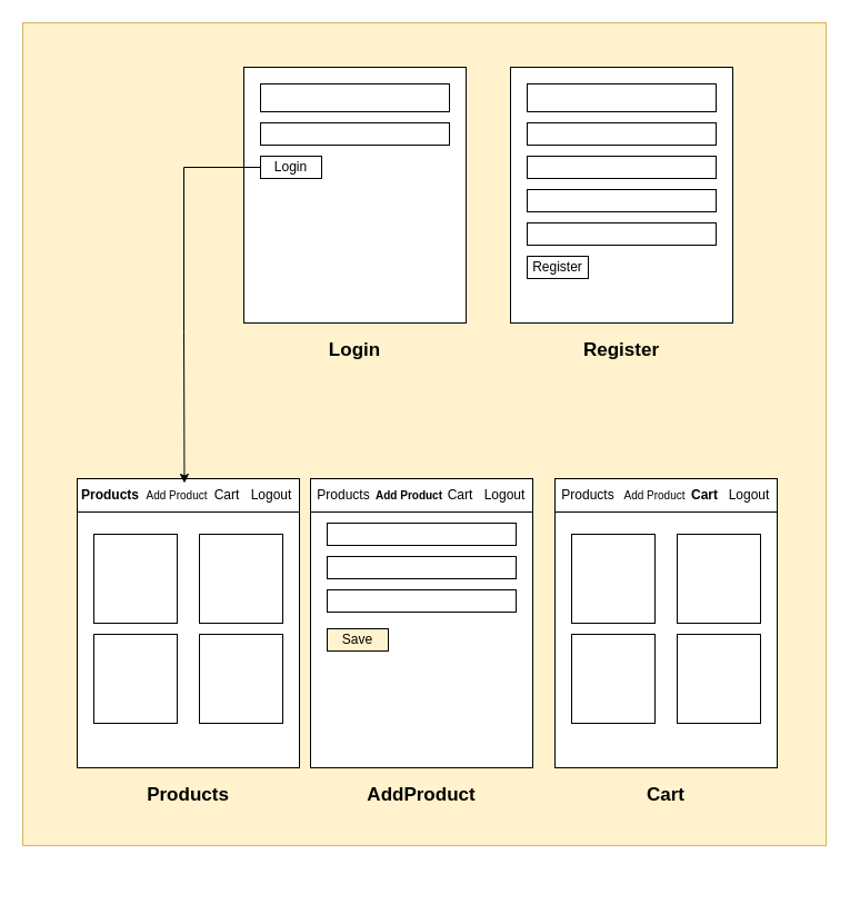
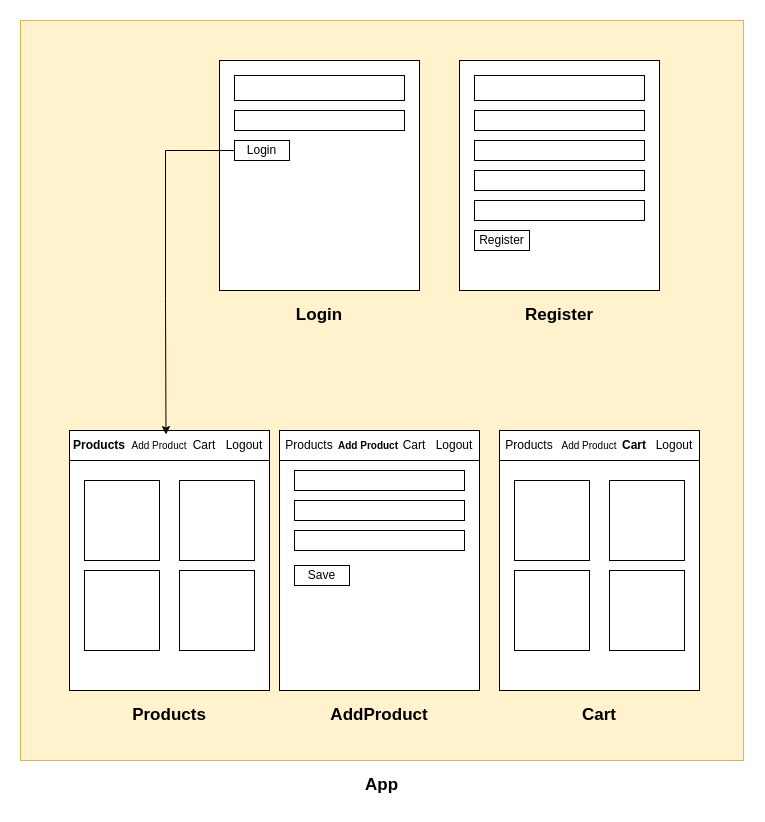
  <mxCell id="0" />
  <mxCell id="1" parent="0" />
  <mxCell id="2" value="" style="rounded=0;whiteSpace=wrap;html=1;fillColor=#fff2cc;strokeColor=#d6b656;" vertex="1" parent="1"><mxGeometry x="20" y="20" width="723" height="740" as="geometry" /></mxCell>
  <mxCell id="3" value="" style="rounded=0;whiteSpace=wrap;html=1;" parent="1" vertex="1"><mxGeometry x="219" y="60" width="200" height="230" as="geometry" /></mxCell>
  <mxCell id="4" value="" style="rounded=0;whiteSpace=wrap;html=1;" parent="1" vertex="1"><mxGeometry x="459" y="60" width="200" height="230" as="geometry" /></mxCell>
  <mxCell id="5" value="" style="rounded=0;whiteSpace=wrap;html=1;" parent="1" vertex="1"><mxGeometry x="234" y="75" width="170" height="25" as="geometry" /></mxCell>
  <mxCell id="6" value="" style="rounded=0;whiteSpace=wrap;html=1;" parent="1" vertex="1"><mxGeometry x="234" y="110" width="170" height="20" as="geometry" /></mxCell>
  <mxCell id="7" value="Login" style="rounded=0;whiteSpace=wrap;html=1;" parent="1" vertex="1"><mxGeometry x="234" y="140" width="55" height="20" as="geometry" /></mxCell>
  <mxCell id="8" value="Login" style="text;html=1;align=center;verticalAlign=middle;whiteSpace=wrap;rounded=0;fontStyle=1;fontSize=17;" parent="1" vertex="1"><mxGeometry x="219" y="300" width="200" height="30" as="geometry" /></mxCell>
  <mxCell id="9" value="Register" style="text;html=1;align=center;verticalAlign=middle;whiteSpace=wrap;rounded=0;fontStyle=1;fontSize=17;" parent="1" vertex="1"><mxGeometry x="459" y="300" width="200" height="30" as="geometry" /></mxCell>
  <mxCell id="10" value="" style="rounded=0;whiteSpace=wrap;html=1;" vertex="1" parent="1"><mxGeometry x="474" y="75" width="170" height="25" as="geometry" /></mxCell>
  <mxCell id="11" value="" style="rounded=0;whiteSpace=wrap;html=1;" vertex="1" parent="1"><mxGeometry x="474" y="110" width="170" height="20" as="geometry" /></mxCell>
  <mxCell id="12" value="Register" style="rounded=0;whiteSpace=wrap;html=1;" vertex="1" parent="1"><mxGeometry x="474" y="230" width="55" height="20" as="geometry" /></mxCell>
  <mxCell id="13" value="" style="rounded=0;whiteSpace=wrap;html=1;" vertex="1" parent="1"><mxGeometry x="474" y="140" width="170" height="20" as="geometry" /></mxCell>
  <mxCell id="14" value="" style="rounded=0;whiteSpace=wrap;html=1;" vertex="1" parent="1"><mxGeometry x="474" y="170" width="170" height="20" as="geometry" /></mxCell>
  <mxCell id="15" value="" style="rounded=0;whiteSpace=wrap;html=1;" vertex="1" parent="1"><mxGeometry x="474" y="200" width="170" height="20" as="geometry" /></mxCell>
  <mxCell id="16" value="" style="rounded=0;whiteSpace=wrap;html=1;" vertex="1" parent="1"><mxGeometry x="69" y="460" width="200" height="230" as="geometry" /></mxCell>
  <mxCell id="17" value="Products" style="text;html=1;align=center;verticalAlign=middle;whiteSpace=wrap;rounded=0;fontStyle=1;fontSize=17;" vertex="1" parent="1"><mxGeometry x="69" y="700" width="200" height="30" as="geometry" /></mxCell>
  <mxCell id="18" value="" style="rounded=0;whiteSpace=wrap;html=1;" vertex="1" parent="1"><mxGeometry x="84" y="480" width="75" height="80" as="geometry" /></mxCell>
  <mxCell id="19" value="" style="rounded=0;whiteSpace=wrap;html=1;" vertex="1" parent="1"><mxGeometry x="179" y="480" width="75" height="80" as="geometry" /></mxCell>
  <mxCell id="20" value="" style="rounded=0;whiteSpace=wrap;html=1;" vertex="1" parent="1"><mxGeometry x="84" y="570" width="75" height="80" as="geometry" /></mxCell>
  <mxCell id="21" value="" style="rounded=0;whiteSpace=wrap;html=1;" vertex="1" parent="1"><mxGeometry x="179" y="570" width="75" height="80" as="geometry" /></mxCell>
  <mxCell id="22" value="" style="rounded=0;whiteSpace=wrap;html=1;" vertex="1" parent="1"><mxGeometry x="69" y="430" width="200" height="30" as="geometry" /></mxCell>
  <mxCell id="23" value="Products" style="text;html=1;align=center;verticalAlign=middle;whiteSpace=wrap;rounded=0;fontStyle=1" vertex="1" parent="1"><mxGeometry x="69" y="435" width="60" height="20" as="geometry" /></mxCell>
  <mxCell id="24" value="Add Product" style="text;html=1;align=center;verticalAlign=middle;whiteSpace=wrap;rounded=0;fontSize=10;" vertex="1" parent="1"><mxGeometry x="129" y="435" width="60" height="20" as="geometry" /></mxCell>
  <mxCell id="25" value="Cart" style="text;html=1;align=center;verticalAlign=middle;whiteSpace=wrap;rounded=0;" vertex="1" parent="1"><mxGeometry x="189" y="435" width="30" height="20" as="geometry" /></mxCell>
  <mxCell id="26" value="Logout" style="text;html=1;align=center;verticalAlign=middle;whiteSpace=wrap;rounded=0;" vertex="1" parent="1"><mxGeometry x="229" y="435" width="30" height="20" as="geometry" /></mxCell>
  <mxCell id="27" value="" style="rounded=0;whiteSpace=wrap;html=1;" vertex="1" parent="1"><mxGeometry x="279" y="460" width="200" height="230" as="geometry" /></mxCell>
  <mxCell id="28" value="AddProduct" style="text;html=1;align=center;verticalAlign=middle;whiteSpace=wrap;rounded=0;fontStyle=1;fontSize=17;" vertex="1" parent="1"><mxGeometry x="279" y="700" width="200" height="30" as="geometry" /></mxCell>
  <mxCell id="29" value="" style="rounded=0;whiteSpace=wrap;html=1;" vertex="1" parent="1"><mxGeometry x="279" y="430" width="200" height="30" as="geometry" /></mxCell>
  <mxCell id="30" value="Products" style="text;html=1;align=center;verticalAlign=middle;whiteSpace=wrap;rounded=0;" vertex="1" parent="1"><mxGeometry x="279" y="435" width="60" height="20" as="geometry" /></mxCell>
  <mxCell id="31" value="Add Product" style="text;html=1;align=center;verticalAlign=middle;whiteSpace=wrap;rounded=0;fontSize=10;fontStyle=1" vertex="1" parent="1"><mxGeometry x="333" y="435" width="70" height="20" as="geometry" /></mxCell>
  <mxCell id="32" value="Cart" style="text;html=1;align=center;verticalAlign=middle;whiteSpace=wrap;rounded=0;" vertex="1" parent="1"><mxGeometry x="399" y="435" width="30" height="20" as="geometry" /></mxCell>
  <mxCell id="33" value="Logout" style="text;html=1;align=center;verticalAlign=middle;whiteSpace=wrap;rounded=0;" vertex="1" parent="1"><mxGeometry x="439" y="435" width="30" height="20" as="geometry" /></mxCell>
  <mxCell id="34" value="" style="rounded=0;whiteSpace=wrap;html=1;" vertex="1" parent="1"><mxGeometry x="294" y="470" width="170" height="20" as="geometry" /></mxCell>
- <mxCell id="35" value="Save" style="rounded=0;whiteSpace=wrap;html=1;fillColor=#fff2cc;" vertex="1" parent="1"><mxGeometry x="294" y="565" width="55" height="20" as="geometry" /></mxCell>
+ <mxCell id="35" value="Save" style="rounded=0;whiteSpace=wrap;html=1;" vertex="1" parent="1"><mxGeometry x="294" y="565" width="55" height="20" as="geometry" /></mxCell>
  <mxCell id="36" value="" style="rounded=0;whiteSpace=wrap;html=1;" vertex="1" parent="1"><mxGeometry x="294" y="500" width="170" height="20" as="geometry" /></mxCell>
  <mxCell id="37" value="" style="rounded=0;whiteSpace=wrap;html=1;" vertex="1" parent="1"><mxGeometry x="294" y="530" width="170" height="20" as="geometry" /></mxCell>
  <mxCell id="38" value="" style="rounded=0;whiteSpace=wrap;html=1;" vertex="1" parent="1"><mxGeometry x="499" y="460" width="200" height="230" as="geometry" /></mxCell>
  <mxCell id="39" value="Cart" style="text;html=1;align=center;verticalAlign=middle;whiteSpace=wrap;rounded=0;fontStyle=1;fontSize=17;" vertex="1" parent="1"><mxGeometry x="499" y="700" width="200" height="30" as="geometry" /></mxCell>
  <mxCell id="40" value="" style="rounded=0;whiteSpace=wrap;html=1;" vertex="1" parent="1"><mxGeometry x="514" y="480" width="75" height="80" as="geometry" /></mxCell>
  <mxCell id="41" value="" style="rounded=0;whiteSpace=wrap;html=1;" vertex="1" parent="1"><mxGeometry x="609" y="480" width="75" height="80" as="geometry" /></mxCell>
  <mxCell id="42" value="" style="rounded=0;whiteSpace=wrap;html=1;" vertex="1" parent="1"><mxGeometry x="514" y="570" width="75" height="80" as="geometry" /></mxCell>
  <mxCell id="43" value="" style="rounded=0;whiteSpace=wrap;html=1;" vertex="1" parent="1"><mxGeometry x="609" y="570" width="75" height="80" as="geometry" /></mxCell>
  <mxCell id="44" value="" style="rounded=0;whiteSpace=wrap;html=1;" vertex="1" parent="1"><mxGeometry x="499" y="430" width="200" height="30" as="geometry" /></mxCell>
  <mxCell id="45" value="Products" style="text;html=1;align=center;verticalAlign=middle;whiteSpace=wrap;rounded=0;fontStyle=0" vertex="1" parent="1"><mxGeometry x="499" y="435" width="60" height="20" as="geometry" /></mxCell>
  <mxCell id="46" value="Add Product" style="text;html=1;align=center;verticalAlign=middle;whiteSpace=wrap;rounded=0;fontSize=10;" vertex="1" parent="1"><mxGeometry x="559" y="435" width="60" height="20" as="geometry" /></mxCell>
  <mxCell id="47" value="Cart" style="text;html=1;align=center;verticalAlign=middle;whiteSpace=wrap;rounded=0;fontStyle=1" vertex="1" parent="1"><mxGeometry x="619" y="435" width="30" height="20" as="geometry" /></mxCell>
  <mxCell id="48" value="Logout" style="text;html=1;align=center;verticalAlign=middle;whiteSpace=wrap;rounded=0;" vertex="1" parent="1"><mxGeometry x="659" y="435" width="30" height="20" as="geometry" /></mxCell>
  <mxCell id="49" style="edgeStyle=orthogonalEdgeStyle;rounded=0;orthogonalLoop=1;jettySize=auto;html=1;entryX=0.608;entryY=-0.048;entryDx=0;entryDy=0;entryPerimeter=0;" edge="1" parent="1" source="7" target="24"><mxGeometry relative="1" as="geometry"><Array as="points"><mxPoint x="165" y="150" /><mxPoint x="165" y="298" /></Array></mxGeometry></mxCell>
+ <mxCell id="50" value="App" style="text;html=1;align=center;verticalAlign=middle;whiteSpace=wrap;rounded=0;fontStyle=1;fontSize=17;" vertex="1" parent="1"><mxGeometry x="21.5" y="770" width="718.5" height="30" as="geometry" /></mxCell>
